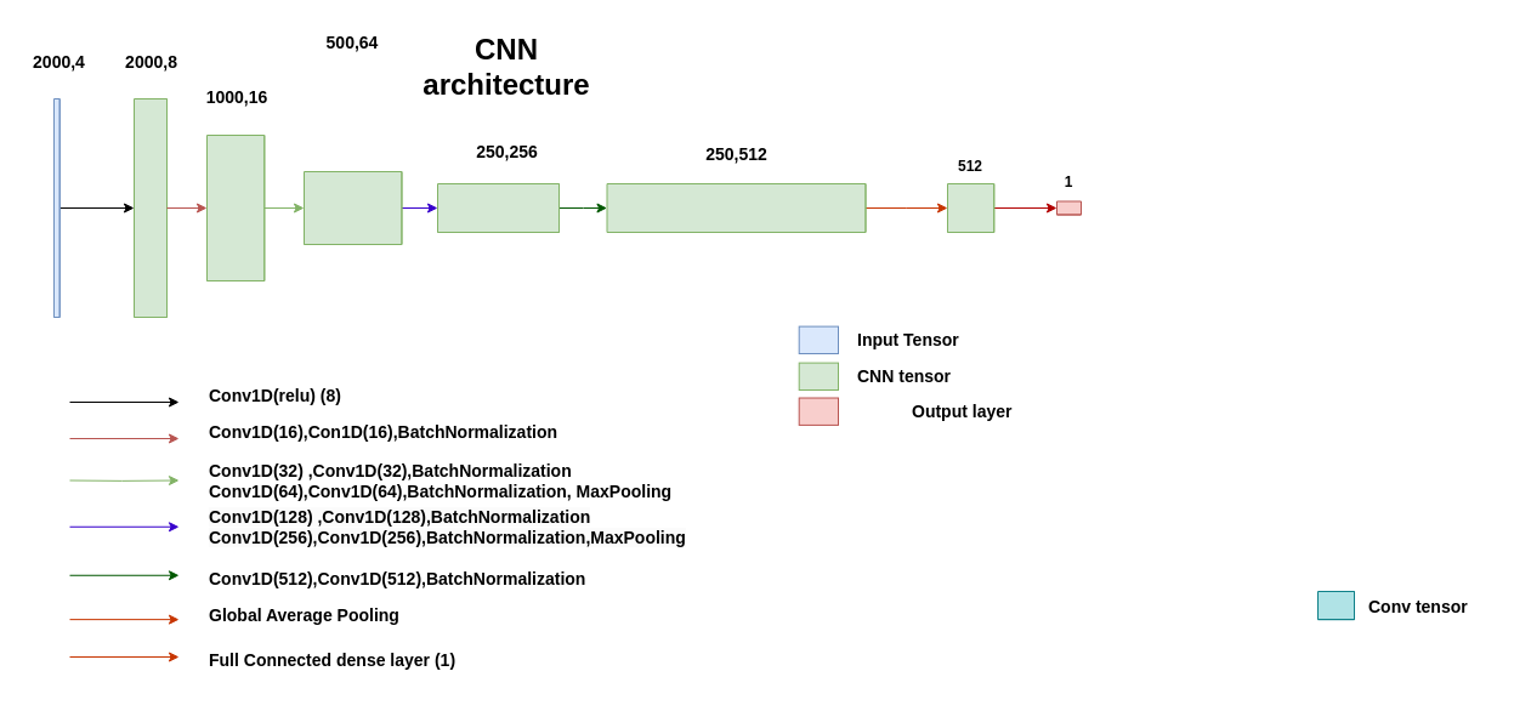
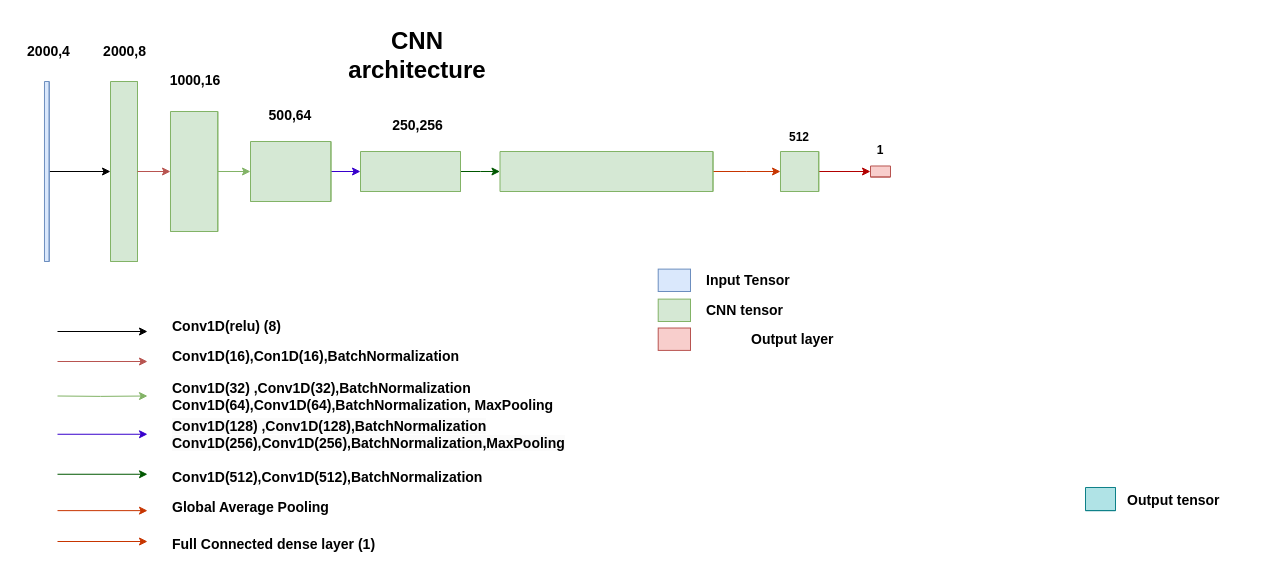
  <mxCell id="0" />
  <mxCell id="1" parent="0" />
  <mxCell id="2" value="" style="edgeStyle=orthogonalEdgeStyle;rounded=0;orthogonalLoop=1;jettySize=auto;html=1;" edge="1" parent="1" source="3" target="12"><mxGeometry relative="1" as="geometry" /></mxCell>
  <mxCell id="3" value="" style="shape=cube;whiteSpace=wrap;html=1;boundedLbl=1;backgroundOutline=1;darkOpacity=0.05;darkOpacity2=0.1;size=0;direction=east;flipH=1;fillColor=#dae8fc;strokeColor=#6c8ebf;flipV=1;" parent="1" vertex="1"><mxGeometry x="43.97" y="81" width="4.73" height="180" as="geometry" /></mxCell>
  <mxCell id="4" value="" style="endArrow=classic;html=1;rounded=0;fillColor=#f8cecc;strokeColor=#b85450;" parent="1" edge="1"><mxGeometry width="50" height="50" relative="1" as="geometry"><mxPoint x="57" y="361" as="sourcePoint" /><mxPoint x="147" y="361" as="targetPoint" /></mxGeometry></mxCell>
  <mxCell id="5" value="" style="endArrow=classic;html=1;rounded=0;fillColor=#008a00;strokeColor=#005700;" parent="1" edge="1"><mxGeometry width="50" height="50" relative="1" as="geometry"><mxPoint x="57" y="473.75" as="sourcePoint" /><mxPoint x="147" y="473.75" as="targetPoint" /></mxGeometry></mxCell>
  <mxCell id="6" value="&lt;span style=&quot;font-size: 14px;&quot;&gt;&lt;b&gt;Conv1D(512),Conv1D(512),BatchNormalization&lt;/b&gt;&lt;/span&gt;" style="text;html=1;strokeColor=none;fillColor=none;align=left;verticalAlign=middle;whiteSpace=wrap;rounded=0;" parent="1" vertex="1"><mxGeometry x="170" y="457" width="285" height="40" as="geometry" /></mxCell>
  <mxCell id="7" value="" style="shape=cube;whiteSpace=wrap;html=1;boundedLbl=1;backgroundOutline=1;darkOpacity=0.05;darkOpacity2=0.1;size=0;direction=east;flipH=1;fillColor=#b0e3e6;strokeColor=#0e8088;flipV=1;" parent="1" vertex="1"><mxGeometry x="1085" y="487" width="30" height="23.13" as="geometry" /></mxCell>
- <mxCell id="8" value="&lt;span style=&quot;font-size: 14px;&quot;&gt;&lt;b&gt;Conv tensor&lt;br&gt;&lt;br&gt;&lt;/b&gt;&lt;/span&gt;" style="text;whiteSpace=wrap;html=1;" parent="1" vertex="1"><mxGeometry x="1124.997" y="485.004" width="114" height="39" as="geometry" /></mxCell>
+ <mxCell id="8" value="&lt;span style=&quot;font-size: 14px;&quot;&gt;&lt;b&gt;Output tensor&lt;br&gt;&lt;br&gt;&lt;/b&gt;&lt;/span&gt;" style="text;whiteSpace=wrap;html=1;" parent="1" vertex="1"><mxGeometry x="1124.997" y="485.004" width="114" height="39" as="geometry" /></mxCell>
  <mxCell id="9" value="&lt;h1&gt;CNN architecture&lt;/h1&gt;" style="text;html=1;strokeColor=none;fillColor=none;spacing=5;spacingTop=-20;whiteSpace=wrap;overflow=hidden;rounded=0;align=center;" parent="1" vertex="1"><mxGeometry x="332" y="20.58" width="170" height="60" as="geometry" /></mxCell>
  <mxCell id="10" value="" style="edgeStyle=orthogonalEdgeStyle;rounded=0;orthogonalLoop=1;jettySize=auto;html=1;fillColor=#fa6800;strokeColor=#C73500;" edge="1" parent="1" source="11"><mxGeometry relative="1" as="geometry"><mxPoint x="780" y="171" as="targetPoint" /></mxGeometry></mxCell>
  <mxCell id="11" value="" style="shape=cube;whiteSpace=wrap;html=1;boundedLbl=1;backgroundOutline=1;darkOpacity=0.05;darkOpacity2=0.1;size=0;direction=east;flipH=1;fillColor=#d5e8d4;strokeColor=#82b366;flipV=1;" parent="1" vertex="1"><mxGeometry x="499.5" y="151" width="213" height="40" as="geometry" /></mxCell>
  <mxCell id="12" value="" style="shape=cube;whiteSpace=wrap;html=1;boundedLbl=1;backgroundOutline=1;darkOpacity=0.05;darkOpacity2=0.1;size=0;direction=east;flipH=1;fillColor=#d5e8d4;strokeColor=#82b366;flipV=1;" parent="1" vertex="1"><mxGeometry x="110" y="81" width="27" height="180" as="geometry" /></mxCell>
  <mxCell id="13" value="" style="edgeStyle=orthogonalEdgeStyle;rounded=0;orthogonalLoop=1;jettySize=auto;html=1;fillColor=#d5e8d4;strokeColor=#82b366;" edge="1" parent="1" source="14" target="16"><mxGeometry relative="1" as="geometry" /></mxCell>
  <mxCell id="14" value="" style="shape=cube;whiteSpace=wrap;html=1;boundedLbl=1;backgroundOutline=1;darkOpacity=0.05;darkOpacity2=0.1;size=0;direction=east;flipH=1;fillColor=#d5e8d4;strokeColor=#82b366;flipV=1;" parent="1" vertex="1"><mxGeometry x="170" y="111" width="47.33" height="120" as="geometry" /></mxCell>
  <mxCell id="15" value="" style="edgeStyle=orthogonalEdgeStyle;rounded=0;orthogonalLoop=1;jettySize=auto;html=1;entryX=0;entryY=0;entryDx=100;entryDy=20;entryPerimeter=0;fillColor=#6a00ff;strokeColor=#3700CC;" edge="1" parent="1" source="16" target="18"><mxGeometry relative="1" as="geometry" /></mxCell>
  <mxCell id="16" value="" style="shape=cube;whiteSpace=wrap;html=1;boundedLbl=1;backgroundOutline=1;darkOpacity=0.05;darkOpacity2=0.1;size=0;direction=east;flipH=1;fillColor=#d5e8d4;strokeColor=#82b366;flipV=1;" parent="1" vertex="1"><mxGeometry x="250" y="141" width="80.46" height="60" as="geometry" /></mxCell>
  <mxCell id="17" value="" style="edgeStyle=orthogonalEdgeStyle;rounded=0;orthogonalLoop=1;jettySize=auto;html=1;entryX=0;entryY=0;entryDx=213;entryDy=20;entryPerimeter=0;fillColor=#008a00;strokeColor=#005700;" edge="1" parent="1" source="18" target="11"><mxGeometry relative="1" as="geometry" /></mxCell>
  <mxCell id="18" value="" style="shape=cube;whiteSpace=wrap;html=1;boundedLbl=1;backgroundOutline=1;darkOpacity=0.05;darkOpacity2=0.1;size=0;direction=east;flipH=1;fillColor=#d5e8d4;strokeColor=#82b366;flipV=1;" parent="1" vertex="1"><mxGeometry x="360" y="151" width="100" height="40" as="geometry" /></mxCell>
  <mxCell id="19" value="&lt;span style=&quot;font-size: 14px;&quot;&gt;&lt;b&gt;1000,16&lt;/b&gt;&lt;/span&gt;" style="text;html=1;strokeColor=none;fillColor=none;align=center;verticalAlign=middle;whiteSpace=wrap;rounded=0;flipH=1;flipV=1;" parent="1" vertex="1"><mxGeometry x="170" y="65.59" width="50" height="27.92" as="geometry" /></mxCell>
  <mxCell id="20" value="&lt;span style=&quot;font-size: 14px;&quot;&gt;&lt;b&gt;2000,8&lt;/b&gt;&lt;/span&gt;" style="text;html=1;align=center;verticalAlign=middle;resizable=0;points=[];autosize=1;strokeColor=none;fillColor=none;flipH=1;flipV=1;" parent="1" vertex="1"><mxGeometry x="88.502" y="35.586" width="70" height="30" as="geometry" /></mxCell>
  <mxCell id="21" value="&lt;font style=&quot;font-size: 14px;&quot;&gt;&lt;b&gt;250,256&lt;/b&gt;&lt;/font&gt;" style="text;html=1;strokeColor=none;fillColor=none;align=center;verticalAlign=middle;whiteSpace=wrap;rounded=0;flipH=1;flipV=1;" parent="1" vertex="1"><mxGeometry x="388.606" y="111.005" width="56.797" height="27.919" as="geometry" /></mxCell>
- <mxCell id="22" value="&lt;span style=&quot;font-size: 14px;&quot;&gt;&lt;b&gt;250,512&lt;/b&gt;&lt;/span&gt;" style="text;html=1;strokeColor=none;fillColor=none;align=center;verticalAlign=middle;whiteSpace=wrap;rounded=0;flipH=1;flipV=1;" parent="1" vertex="1"><mxGeometry x="577.6" y="113.082" width="56.797" height="27.919" as="geometry" /></mxCell>
  <mxCell id="23" value="" style="endArrow=classic;html=1;rounded=0;exitX=0;exitY=0;exitDx=0;exitDy=90;exitPerimeter=0;fillColor=#f8cecc;strokeColor=#b85450;" parent="1" source="12" target="14" edge="1"><mxGeometry width="50" height="50" relative="1" as="geometry"><mxPoint x="92.834" y="-27.836" as="sourcePoint" /><mxPoint x="170" y="178" as="targetPoint" /></mxGeometry></mxCell>
  <mxCell id="24" value="&lt;span style=&quot;font-size: 14px;&quot;&gt;&lt;b&gt;Conv1D(relu) (8)&lt;/b&gt;&lt;/span&gt;" style="text;html=1;strokeColor=none;fillColor=none;align=left;verticalAlign=middle;whiteSpace=wrap;rounded=0;" parent="1" vertex="1"><mxGeometry x="170" y="311" width="303" height="30" as="geometry" /></mxCell>
  <mxCell id="25" value="" style="endArrow=classic;html=1;rounded=0;" parent="1" edge="1"><mxGeometry width="50" height="50" relative="1" as="geometry"><mxPoint x="57" y="331" as="sourcePoint" /><mxPoint x="147" y="331" as="targetPoint" /></mxGeometry></mxCell>
  <mxCell id="26" value="&lt;span style=&quot;font-size: 14px;&quot;&gt;&lt;b&gt;Conv1D(16),Con1D(16),BatchNormalization&lt;/b&gt;&lt;/span&gt;" style="text;html=1;strokeColor=none;fillColor=none;align=left;verticalAlign=middle;whiteSpace=wrap;rounded=0;" parent="1" vertex="1"><mxGeometry x="170" y="341" width="284.77" height="30" as="geometry" /></mxCell>
  <mxCell id="27" value="" style="endArrow=classic;html=1;rounded=0;fillColor=#d5e8d4;strokeColor=#82b366;" parent="1" edge="1"><mxGeometry width="50" height="50" relative="1" as="geometry"><mxPoint x="57" y="395.5" as="sourcePoint" /><mxPoint x="147" y="395.5" as="targetPoint" /><Array as="points"><mxPoint x="100" y="395.88" /></Array></mxGeometry></mxCell>
  <mxCell id="28" value="&lt;span style=&quot;font-size: 14px;&quot;&gt;&lt;b&gt;Conv1D(32) ,Conv1D(32),BatchNormalization&lt;br&gt;Conv1D(64),Conv1D(64),BatchNormalization, MaxPooling&lt;br&gt;&lt;/b&gt;&lt;/span&gt;" style="text;html=1;strokeColor=none;fillColor=none;align=left;verticalAlign=middle;whiteSpace=wrap;rounded=0;" parent="1" vertex="1"><mxGeometry x="170" y="381" width="410" height="30" as="geometry" /></mxCell>
  <mxCell id="29" value="" style="endArrow=classic;html=1;rounded=0;fillColor=#6a00ff;strokeColor=#3700CC;" parent="1" edge="1"><mxGeometry width="50" height="50" relative="1" as="geometry"><mxPoint x="57" y="433.75" as="sourcePoint" /><mxPoint x="147" y="433.75" as="targetPoint" /></mxGeometry></mxCell>
  <mxCell id="30" value="&lt;font style=&quot;font-size: 14px;&quot;&gt;&lt;b&gt;2000,4&lt;/b&gt;&lt;/font&gt;" style="text;html=1;strokeColor=none;fillColor=none;align=center;verticalAlign=middle;whiteSpace=wrap;rounded=0;flipH=0;flipV=1;direction=west;" parent="1" vertex="1"><mxGeometry x="20.003" y="36.625" width="56.797" height="27.919" as="geometry" /></mxCell>
  <mxCell id="31" value="&lt;b&gt;512&lt;/b&gt;" style="text;html=1;strokeColor=none;fillColor=none;align=center;verticalAlign=middle;whiteSpace=wrap;rounded=0;" parent="1" vertex="1"><mxGeometry x="769.14" y="122.06" width="60" height="30" as="geometry" /></mxCell>
- <mxCell id="32" value="&lt;span style=&quot;font-size: 14px;&quot;&gt;&lt;b&gt;500,64&lt;/b&gt;&lt;/span&gt;" style="text;html=1;strokeColor=none;fillColor=none;align=center;verticalAlign=middle;whiteSpace=wrap;rounded=0;flipH=1;flipV=1;" vertex="1" parent="1"><mxGeometry x="265.23" y="21" width="50" height="27.92" as="geometry" /></mxCell>
+ <mxCell id="32" value="&lt;span style=&quot;font-size: 14px;&quot;&gt;&lt;b&gt;500,64&lt;/b&gt;&lt;/span&gt;" style="text;html=1;strokeColor=none;fillColor=none;align=center;verticalAlign=middle;whiteSpace=wrap;rounded=0;flipH=1;flipV=1;" vertex="1" parent="1"><mxGeometry x="265.23" y="101" width="50" height="27.92" as="geometry" /></mxCell>
  <mxCell id="33" value="" style="edgeStyle=orthogonalEdgeStyle;rounded=0;orthogonalLoop=1;jettySize=auto;html=1;fillColor=#e51400;strokeColor=#B20000;" edge="1" parent="1" source="34" target="35"><mxGeometry relative="1" as="geometry" /></mxCell>
  <mxCell id="34" value="" style="shape=cube;whiteSpace=wrap;html=1;boundedLbl=1;backgroundOutline=1;darkOpacity=0.05;darkOpacity2=0.1;size=0;direction=east;flipH=1;fillColor=#d5e8d4;strokeColor=#82b366;flipV=1;" vertex="1" parent="1"><mxGeometry x="780" y="151" width="38.29" height="40" as="geometry" /></mxCell>
  <mxCell id="35" value="" style="shape=cube;whiteSpace=wrap;html=1;boundedLbl=1;backgroundOutline=1;darkOpacity=0.05;darkOpacity2=0.1;size=0;direction=east;flipH=1;fillColor=#f8cecc;strokeColor=#b85450;flipV=1;" vertex="1" parent="1"><mxGeometry x="870" y="165.49" width="20" height="11.02" as="geometry" /></mxCell>
  <mxCell id="36" value="&lt;b style=&quot;border-color: var(--border-color); color: rgb(0, 0, 0); font-family: Helvetica; font-size: 14px; font-style: normal; font-variant-ligatures: normal; font-variant-caps: normal; letter-spacing: normal; orphans: 2; text-align: left; text-indent: 0px; text-transform: none; widows: 2; word-spacing: 0px; -webkit-text-stroke-width: 0px; background-color: rgb(251, 251, 251); text-decoration-thickness: initial; text-decoration-style: initial; text-decoration-color: initial;&quot;&gt;Conv1D(128) ,Conv1D(128),BatchNormalization&lt;br style=&quot;border-color: var(--border-color);&quot;&gt;Conv1D(256),Conv1D(256),BatchNormalization,MaxPooling&lt;/b&gt;" style="text;whiteSpace=wrap;html=1;" vertex="1" parent="1"><mxGeometry x="170" y="411" width="400" height="46" as="geometry" /></mxCell>
  <mxCell id="37" value="" style="endArrow=classic;html=1;rounded=0;fillColor=#fa6800;strokeColor=#C73500;" edge="1" parent="1"><mxGeometry width="50" height="50" relative="1" as="geometry"><mxPoint x="57" y="510.13" as="sourcePoint" /><mxPoint x="147" y="510.13" as="targetPoint" /></mxGeometry></mxCell>
  <mxCell id="38" value="&lt;span style=&quot;font-size: 14px;&quot;&gt;&lt;b&gt;Global Average Pooling&amp;nbsp;&lt;/b&gt;&lt;/span&gt;" style="text;html=1;strokeColor=none;fillColor=none;align=left;verticalAlign=middle;whiteSpace=wrap;rounded=0;" vertex="1" parent="1"><mxGeometry x="170" y="487" width="350" height="40" as="geometry" /></mxCell>
  <mxCell id="39" value="" style="endArrow=classic;html=1;rounded=0;fillColor=#fa6800;strokeColor=#C73500;" edge="1" parent="1"><mxGeometry width="50" height="50" relative="1" as="geometry"><mxPoint x="57" y="541" as="sourcePoint" /><mxPoint x="147" y="541" as="targetPoint" /></mxGeometry></mxCell>
  <mxCell id="40" value="&lt;span style=&quot;font-size: 14px;&quot;&gt;&lt;b&gt;Full Connected dense layer (1)&lt;/b&gt;&lt;/span&gt;" style="text;html=1;strokeColor=none;fillColor=none;align=left;verticalAlign=middle;whiteSpace=wrap;rounded=0;" vertex="1" parent="1"><mxGeometry x="170" y="524" width="350" height="40" as="geometry" /></mxCell>
  <mxCell id="41" value="&lt;b&gt;1&lt;/b&gt;" style="text;html=1;strokeColor=none;fillColor=none;align=center;verticalAlign=middle;whiteSpace=wrap;rounded=0;" vertex="1" parent="1"><mxGeometry x="850" y="135.49" width="60" height="30" as="geometry" /></mxCell>
  <mxCell id="42" value="&lt;font style=&quot;font-size: 14px;&quot;&gt;Input Tensor&lt;/font&gt;" style="text;html=1;strokeColor=none;fillColor=none;align=left;verticalAlign=middle;whiteSpace=wrap;rounded=0;fontStyle=1" parent="1" vertex="1"><mxGeometry x="703.7" y="268.78" width="166.3" height="22.22" as="geometry" /></mxCell>
  <mxCell id="43" value="&lt;span style=&quot;font-size: 14px;&quot;&gt;CNN tensor&lt;/span&gt;" style="text;html=1;strokeColor=none;fillColor=none;align=left;verticalAlign=middle;whiteSpace=wrap;rounded=0;fontStyle=1" parent="1" vertex="1"><mxGeometry x="703.697" y="298.776" width="130.633" height="22.223" as="geometry" /></mxCell>
  <mxCell id="44" value="&lt;span style=&quot;font-size: 14px;&quot;&gt;Output layer&lt;/span&gt;" style="text;html=1;strokeColor=none;fillColor=none;align=left;verticalAlign=middle;whiteSpace=wrap;rounded=0;fontStyle=1" parent="1" vertex="1"><mxGeometry x="748.697" y="327.681" width="130.633" height="22.223" as="geometry" /></mxCell>
  <mxCell id="45" value="" style="rounded=0;whiteSpace=wrap;html=1;fillColor=#dae8fc;strokeColor=#6c8ebf;" vertex="1" parent="1"><mxGeometry x="657.7" y="268.62" width="32.3" height="22.38" as="geometry" /></mxCell>
  <mxCell id="46" value="" style="rounded=0;whiteSpace=wrap;html=1;fillColor=#d5e8d4;strokeColor=#82b366;" vertex="1" parent="1"><mxGeometry x="657.7" y="298.62" width="32.3" height="22.38" as="geometry" /></mxCell>
  <mxCell id="47" value="" style="rounded=0;whiteSpace=wrap;html=1;fillColor=#f8cecc;strokeColor=#b85450;" vertex="1" parent="1"><mxGeometry x="657.7" y="327.52" width="32.3" height="22.38" as="geometry" /></mxCell>
